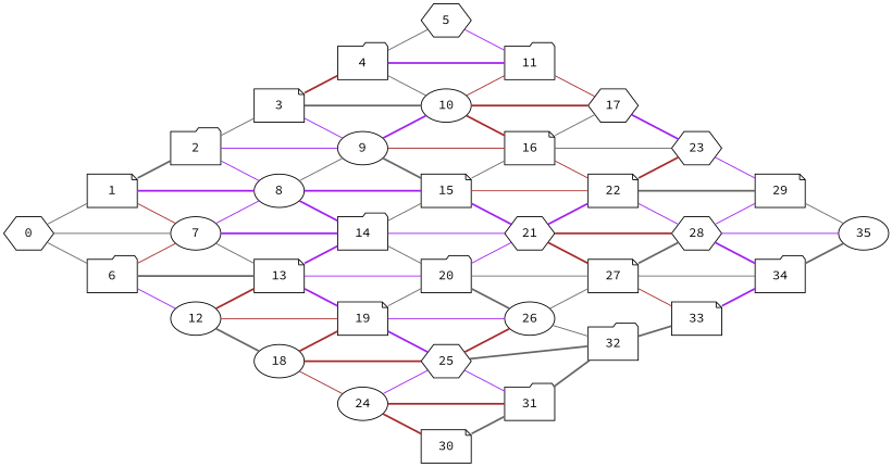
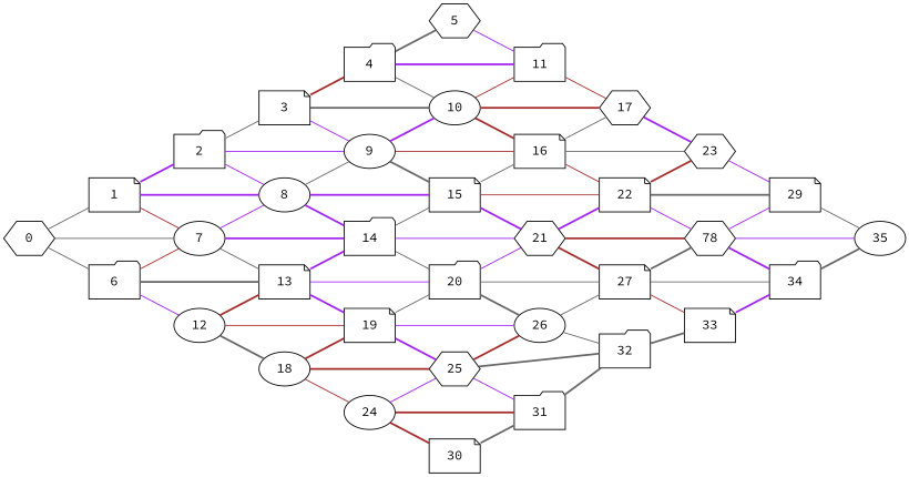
  graph {
    fontname="Source Code Pro"
    rankdir=LR
    node [fontname="Source Code Pro" pipeline_stage_delay=1 shape=note]
    edge [color=gray40 fontname="Source Code Pro" style=solid weight=9000]
    0 [shape=hexagon]
    1
    6 [shape=folder]
    7 [shape=ellipse]
    2 [shape=folder]
    8 [shape=ellipse]
    12 [shape=ellipse]
    13
    14 [shape=folder]
    3
    9 [shape=ellipse]
    15
    4 [shape=folder]
    10 [shape=ellipse]
    16
    5 [shape=hexagon]
    11 [shape=folder]
    17 [shape=hexagon]
    18 [shape=ellipse]
    19
    20 [shape=folder]
    21 [shape=hexagon]
    22
    23 [shape=hexagon]
    24 [shape=ellipse]
    25 [shape=hexagon]
    26 [shape=ellipse]
    27
-   28 [shape=hexagon]
+   28 [shape=hexagon label=78]
    29
    30
    31 [shape=folder]
    32 [shape=folder]
    33
    34 [shape=folder]
    35 [shape=ellipse]
    0 -- 1
    0 -- 6
    0 -- 7
    1 -- 7 [color=brown]
-   1 -- 2 [style=bold]
+   1 -- 2 [color=purple style=bold]
    1 -- 8 [color=purple style=bold]
    6 -- 7 [color=brown]
    6 -- 12 [color=purple]
    6 -- 13 [style=bold]
    7 -- 8 [color=purple]
    7 -- 13
    7 -- 14 [color=purple style=bold]
    2 -- 8 [color=purple]
    2 -- 3
    2 -- 9 [color=purple]
    8 -- 14 [color=purple style=bold]
    8 -- 9
    8 -- 15 [color=purple style=bold]
    12 -- 13 [color=brown style=bold]
    12 -- 18 [style=bold]
    12 -- 19 [color=brown]
    13 -- 14 [color=purple style=bold]
    13 -- 19 [color=purple style=bold]
    13 -- 20 [color=purple]
    14 -- 15
    14 -- 20
    14 -- 21 [color=purple]
    3 -- 9 [color=purple]
    3 -- 4 [color=brown style=bold]
    3 -- 10 [style=bold]
    9 -- 15 [style=bold]
    9 -- 10 [color=purple style=bold]
    9 -- 16 [color=brown]
    15 -- 16
    15 -- 21 [color=purple style=bold]
    15 -- 22 [color=brown]
    4 -- 10
-   4 -- 5
+   4 -- 5 [style=bold]
    4 -- 11 [color=purple style=bold]
    10 -- 16 [color=brown style=bold]
    10 -- 11 [color=brown]
    10 -- 17 [color=brown style=bold]
    16 -- 17
    16 -- 22 [color=brown]
    16 -- 23
    5 -- 11 [color=purple]
    11 -- 17 [color=brown]
    17 -- 23 [color=purple style=bold]
    18 -- 19 [color=brown style=bold]
    18 -- 24 [color=brown]
    18 -- 25 [color=brown style=bold]
    19 -- 20
    19 -- 25 [color=purple style=bold]
    19 -- 26 [color=purple]
    20 -- 21 [color=purple]
    20 -- 26 [style=bold]
    20 -- 27
    21 -- 22 [color=purple style=bold]
    21 -- 27 [color=brown style=bold]
    21 -- 28 [color=brown style=bold]
    22 -- 23 [color=brown style=bold]
    22 -- 28 [color=purple]
    22 -- 29 [style=bold]
    23 -- 29 [color=purple]
    24 -- 25 [color=purple]
    24 -- 30 [color=brown style=bold]
    24 -- 31 [color=brown style=bold]
    25 -- 26 [color=brown style=bold]
    25 -- 31 [color=purple]
    25 -- 32 [style=bold]
    26 -- 27
    26 -- 32
    27 -- 28 [style=bold]
    27 -- 33 [color=brown]
    27 -- 34
    28 -- 29 [color=purple]
    28 -- 34 [color=purple style=bold]
    28 -- 35 [color=purple]
    29 -- 35
    30 -- 31 [style=bold]
    31 -- 32 [style=bold]
    32 -- 33 [style=bold]
    33 -- 34 [color=purple style=bold]
    34 -- 35 [style=bold]
  }
